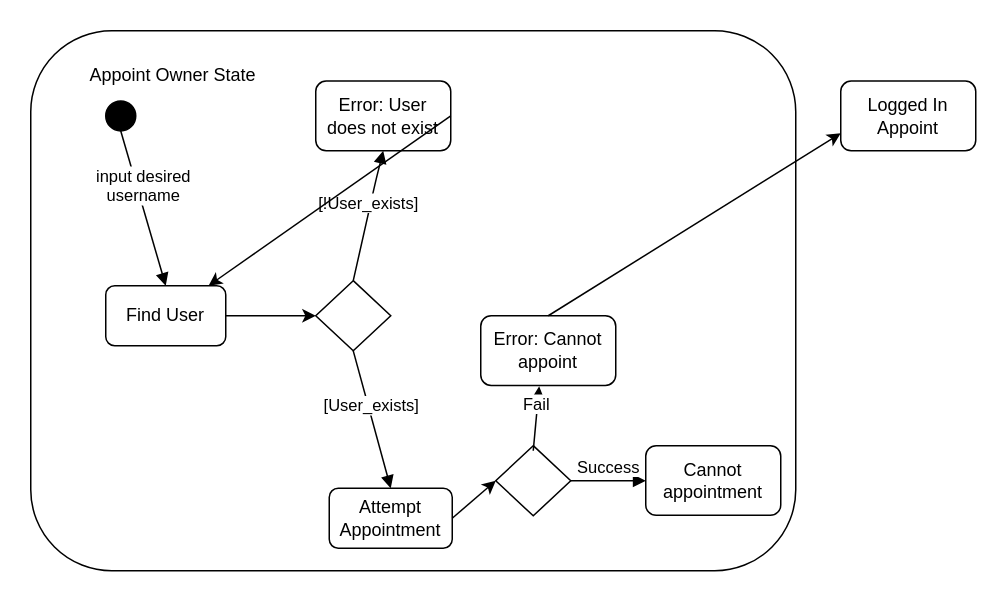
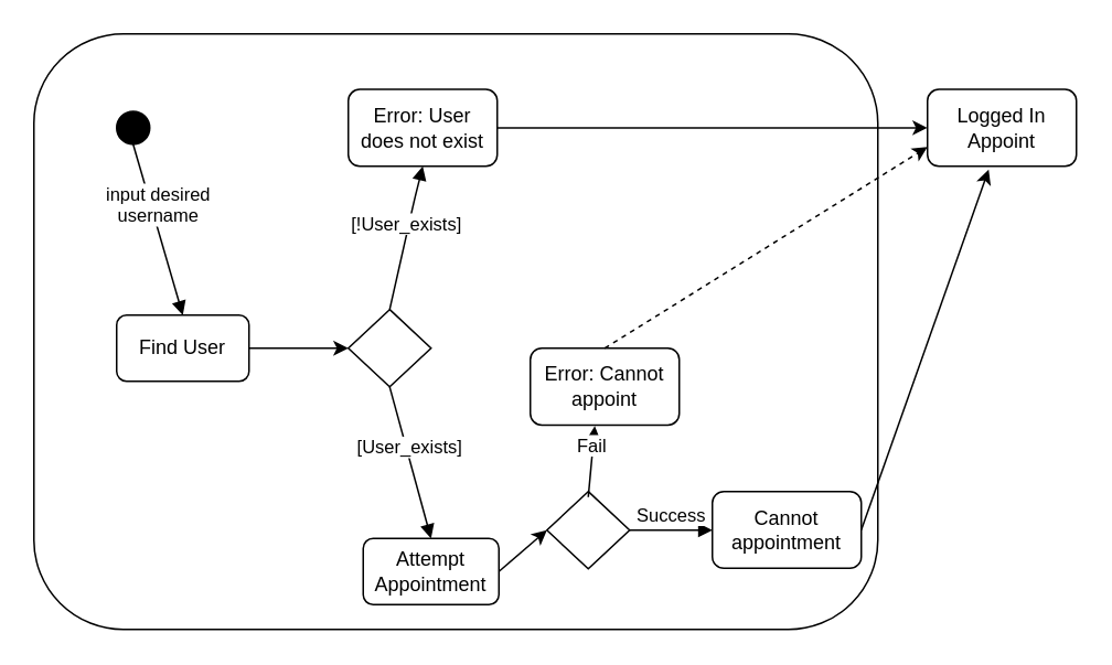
  <mxCell id="0" />
  <mxCell id="1" parent="0" />
  <mxCell id="2" value="" style="rounded=1;whiteSpace=wrap;html=1;" vertex="1" parent="1"><mxGeometry x="20" y="20" width="510" height="360" as="geometry" /></mxCell>
- <mxCell id="3" value="Appoint Owner State" style="text;html=1;strokeColor=none;fillColor=none;align=center;verticalAlign=middle;whiteSpace=wrap;rounded=0;" vertex="1" parent="1"><mxGeometry x="50" y="40" width="130" height="20" as="geometry" /></mxCell>
  <mxCell id="4" value="Find User" style="shape=ext;rounded=1;html=1;whiteSpace=wrap;" vertex="1" parent="1"><mxGeometry x="70" y="190" width="80" height="40" as="geometry" /></mxCell>
  <mxCell id="5" value="" style="shape=mxgraph.bpmn.shape;html=1;verticalLabelPosition=bottom;labelBackgroundColor=#ffffff;verticalAlign=top;align=center;perimeter=ellipsePerimeter;outlineConnect=0;outline=standard;symbol=general;fillColor=#000000;" vertex="1" parent="1"><mxGeometry x="70" y="66.78" width="20" height="20" as="geometry" /></mxCell>
  <mxCell id="6" value="Attempt Appointment" style="shape=ext;rounded=1;html=1;whiteSpace=wrap;" vertex="1" parent="1"><mxGeometry x="219" y="325" width="82" height="40" as="geometry" /></mxCell>
  <mxCell id="7" value="Error: User does not exist" style="shape=ext;rounded=1;html=1;whiteSpace=wrap;" vertex="1" parent="1"><mxGeometry x="210" y="53.55" width="90" height="46.45" as="geometry" /></mxCell>
  <mxCell id="8" value="[!User_exists]" style="html=1;verticalAlign=bottom;endArrow=block;exitX=0.5;exitY=0;exitDx=0;exitDy=0;entryX=0.5;entryY=1;entryDx=0;entryDy=0;" edge="1" parent="1" source="12" target="7"><mxGeometry width="80" relative="1" as="geometry"><mxPoint x="310" y="220" as="sourcePoint" /><mxPoint x="390" y="220" as="targetPoint" /><Array as="points"><mxPoint x="250" y="120" /></Array></mxGeometry></mxCell>
  <mxCell id="9" value="[User_exists]" style="html=1;verticalAlign=bottom;endArrow=block;exitX=0.5;exitY=1;exitDx=0;exitDy=0;entryX=0.5;entryY=0;entryDx=0;entryDy=0;" edge="1" parent="1" source="12" target="6"><mxGeometry width="80" relative="1" as="geometry"><mxPoint x="117.1" y="102.9" as="sourcePoint" /><mxPoint x="305" y="270" as="targetPoint" /><Array as="points" /></mxGeometry></mxCell>
  <mxCell id="10" value="input desired&lt;br&gt;username" style="html=1;verticalAlign=bottom;endArrow=block;exitX=0.5;exitY=1;exitDx=0;exitDy=0;entryX=0.5;entryY=0;entryDx=0;entryDy=0;" edge="1" parent="1" source="5" target="4"><mxGeometry width="80" relative="1" as="geometry"><mxPoint x="127.1" y="112.9" as="sourcePoint" /><mxPoint x="315" y="280" as="targetPoint" /><Array as="points" /></mxGeometry></mxCell>
  <mxCell id="11" value="Logged In Appoint" style="shape=ext;rounded=1;html=1;whiteSpace=wrap;" vertex="1" parent="1"><mxGeometry x="560" y="53.55" width="90" height="46.45" as="geometry" /></mxCell>
  <mxCell id="12" value="" style="rhombus;whiteSpace=wrap;html=1;" vertex="1" parent="1"><mxGeometry x="210" y="186.61" width="50" height="46.78" as="geometry" /></mxCell>
  <mxCell id="13" value="" style="endArrow=classic;html=1;exitX=1;exitY=0.5;exitDx=0;exitDy=0;entryX=0;entryY=0.5;entryDx=0;entryDy=0;" edge="1" parent="1" source="4" target="12"><mxGeometry width="50" height="50" relative="1" as="geometry"><mxPoint x="330" y="270" as="sourcePoint" /><mxPoint x="380" y="220" as="targetPoint" /></mxGeometry></mxCell>
- <mxCell id="14" value="" style="endArrow=classic;html=1;exitX=1;exitY=0.5;exitDx=0;exitDy=0;" edge="1" parent="1" source="7" target="4"><mxGeometry width="50" height="50" relative="1" as="geometry"><mxPoint x="520" y="218.39" as="sourcePoint" /><mxPoint x="590" y="188.387" as="targetPoint" /></mxGeometry></mxCell>
+ <mxCell id="14" value="" style="endArrow=classic;html=1;exitX=1;exitY=0.5;exitDx=0;exitDy=0;entryX=0;entryY=0.5;entryDx=0;entryDy=0;" edge="1" parent="1" source="7" target="11"><mxGeometry width="50" height="50" relative="1" as="geometry"><mxPoint x="520" y="218.39" as="sourcePoint" /><mxPoint x="590" y="188.387" as="targetPoint" /></mxGeometry></mxCell>
  <mxCell id="15" value="" style="endArrow=classic;html=1;exitX=1;exitY=0.5;exitDx=0;exitDy=0;entryX=0;entryY=0.5;entryDx=0;entryDy=0;" edge="1" parent="1" source="6" target="16"><mxGeometry width="50" height="50" relative="1" as="geometry"><mxPoint x="310" y="86.775" as="sourcePoint" /><mxPoint x="590" y="176.775" as="targetPoint" /></mxGeometry></mxCell>
  <mxCell id="16" value="" style="rhombus;whiteSpace=wrap;html=1;" vertex="1" parent="1"><mxGeometry x="330" y="296.61" width="50" height="46.78" as="geometry" /></mxCell>
  <mxCell id="17" value="Fail" style="html=1;verticalAlign=bottom;endArrow=block;entryX=0.433;entryY=1.012;entryDx=0;entryDy=0;entryPerimeter=0;" edge="1" parent="1" target="19"><mxGeometry width="80" relative="1" as="geometry"><mxPoint x="355" y="300" as="sourcePoint" /><mxPoint x="245" y="310" as="targetPoint" /><Array as="points" /></mxGeometry></mxCell>
  <mxCell id="18" value="Success" style="html=1;verticalAlign=bottom;endArrow=block;exitX=1;exitY=0.5;exitDx=0;exitDy=0;" edge="1" parent="1" source="16"><mxGeometry width="80" relative="1" as="geometry"><mxPoint x="255" y="253.39" as="sourcePoint" /><mxPoint x="430" y="320" as="targetPoint" /><Array as="points" /></mxGeometry></mxCell>
  <mxCell id="19" value="Error: Cannot appoint" style="shape=ext;rounded=1;html=1;whiteSpace=wrap;" vertex="1" parent="1"><mxGeometry x="320" y="210" width="90" height="46.45" as="geometry" /></mxCell>
- <mxCell id="20" value="" style="endArrow=classic;html=1;exitX=0.5;exitY=0;exitDx=0;exitDy=0;entryX=0;entryY=0.75;entryDx=0;entryDy=0;" edge="1" parent="1" source="19" target="11"><mxGeometry width="50" height="50" relative="1" as="geometry"><mxPoint x="310" y="86.775" as="sourcePoint" /><mxPoint x="540" y="83.225" as="targetPoint" /></mxGeometry></mxCell>
+ <mxCell id="20" value="" style="endArrow=classic;html=1;exitX=0.5;exitY=0;exitDx=0;exitDy=0;entryX=0;entryY=0.75;entryDx=0;entryDy=0;dashed=1;" edge="1" parent="1" source="19" target="11"><mxGeometry width="50" height="50" relative="1" as="geometry"><mxPoint x="310" y="86.775" as="sourcePoint" /><mxPoint x="540" y="83.225" as="targetPoint" /></mxGeometry></mxCell>
  <mxCell id="21" value="Cannot appointment" style="shape=ext;rounded=1;html=1;whiteSpace=wrap;" vertex="1" parent="1"><mxGeometry x="430" y="296.61" width="90" height="46.45" as="geometry" /></mxCell>
+ <mxCell id="22" value="" style="endArrow=classic;html=1;exitX=1;exitY=0.5;exitDx=0;exitDy=0;entryX=0.411;entryY=1.043;entryDx=0;entryDy=0;entryPerimeter=0;" edge="1" parent="1" source="21" target="11"><mxGeometry width="50" height="50" relative="1" as="geometry"><mxPoint x="375" y="220" as="sourcePoint" /><mxPoint x="550" y="320.165" as="targetPoint" /></mxGeometry></mxCell>
